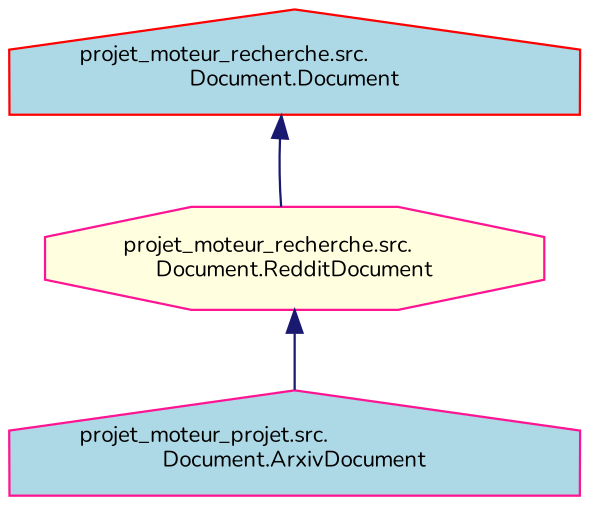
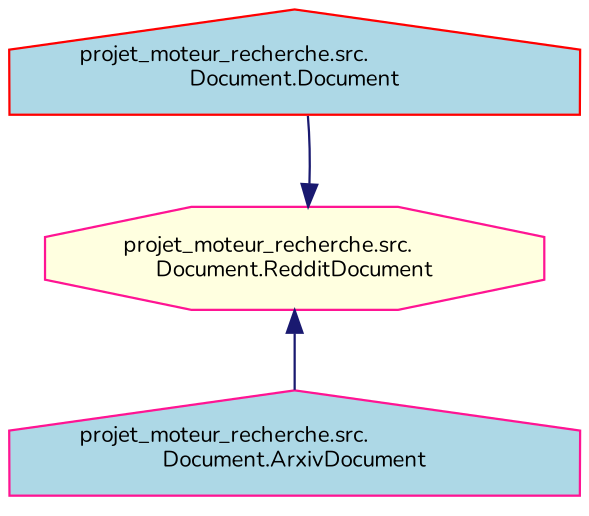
  digraph {
    fontname=Nunito
    rankdir=TB
    node [color=deeppink fillcolor=lightblue fontname=Nunito fontsize=10 shape=house style=filled]
    edge [color=midnightblue dir=back fontname=Nunito fontsize=10 labelfontname=Helvetica labelfontsize=10 style=solid]
    n1 [color=red height=0.2 label="projet_moteur_recherche.src.\lDocument.Document" width=0.4]
    n2 [fillcolor=lightyellow height=0.2 label="projet_moteur_recherche.src.\lDocument.RedditDocument" shape=octagon width=0.4]
-   n3 [height=0.2 label="projet_moteur_projet.src.\lDocument.ArxivDocument" width=0.4]
-   n1 -> n2
+   n3 [height=0.2 label="projet_moteur_recherche.src.\lDocument.ArxivDocument" width=0.4]
+   n2 -> n1
    n2 -> n3
  }
